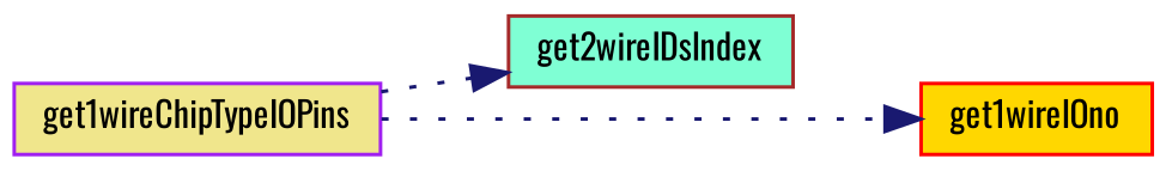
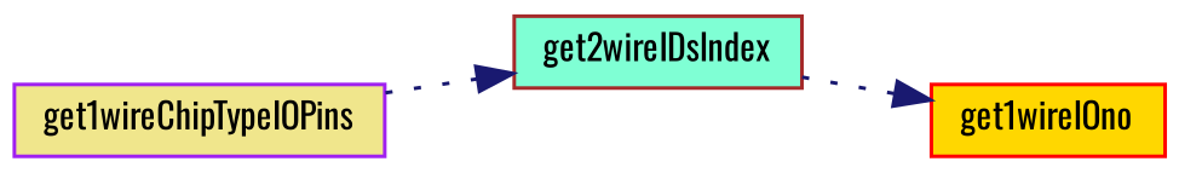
  digraph {
    fontname=Oswald
    rankdir=LR
    node [fontname=Oswald fontsize=10 shape=record style=filled]
    edge [arrowhead=normal color=midnightblue fontname=Oswald fontsize=10 labelfontname=Helvetica labelfontsize=10 style=dotted]
    n1 [color=purple fillcolor=khaki fontcolor=black height=0.2 label=get1wireChipTypeIOPins width=0.4]
    n2 [color=brown fillcolor=aquamarine height=0.2 label=get2wireIDsIndex width=0.4]
    n3 [color=red fillcolor=gold height=0.2 label=get1wireIOno width=0.4]
    n1 -> n2
-   n1 -> n3
+   n2 -> n3
  }
